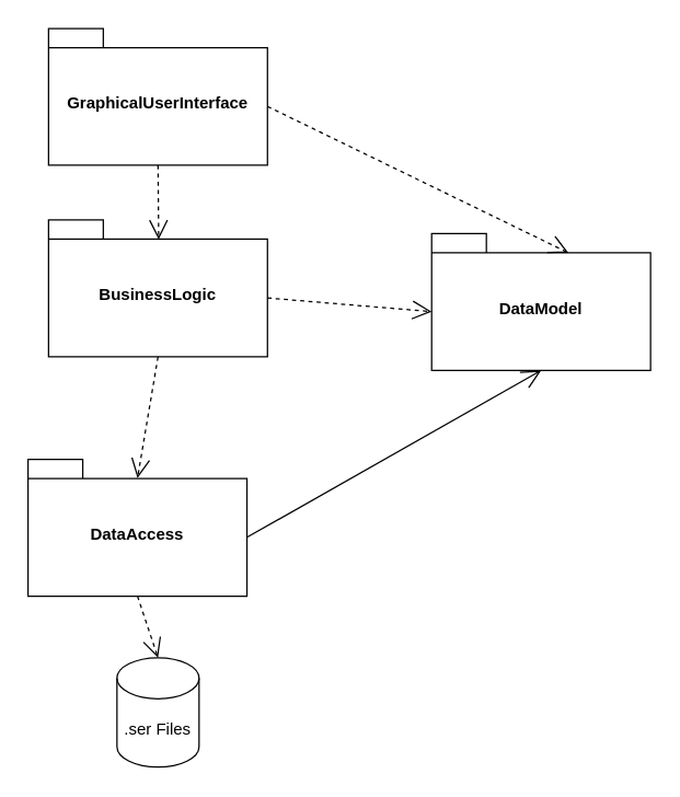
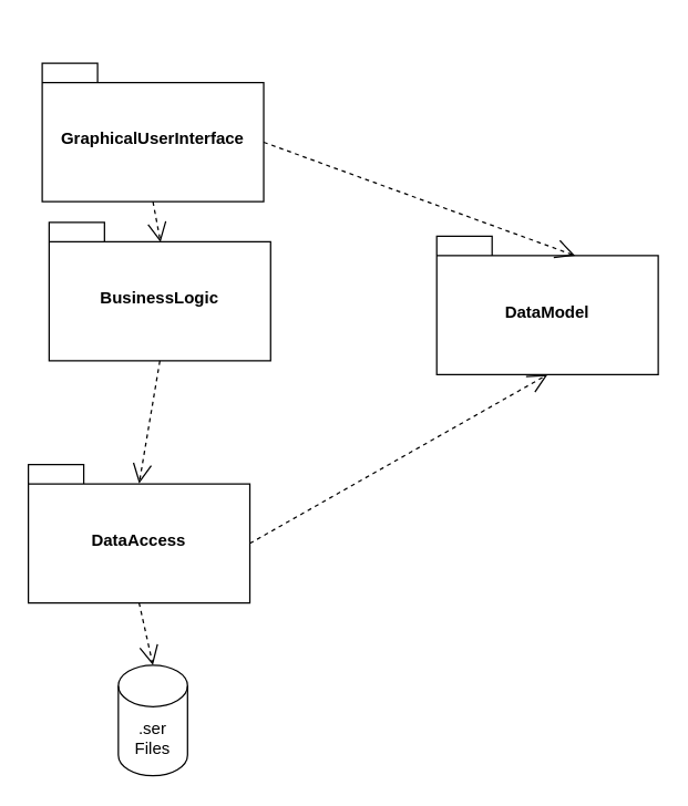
  <mxCell id="0" />
  <mxCell id="1" parent="0" />
  <mxCell id="2" value="BusinessLogic" style="shape=folder;fontStyle=1;spacingTop=10;tabWidth=40;tabHeight=14;tabPosition=left;html=1;whiteSpace=wrap;" vertex="1" parent="1"><mxGeometry x="35" y="160" width="160" height="100" as="geometry" /></mxCell>
  <mxCell id="3" value="DataAccess" style="shape=folder;fontStyle=1;spacingTop=10;tabWidth=40;tabHeight=14;tabPosition=left;html=1;whiteSpace=wrap;" vertex="1" parent="1"><mxGeometry x="20" y="335" width="160" height="100" as="geometry" /></mxCell>
  <mxCell id="4" value="DataModel" style="shape=folder;fontStyle=1;spacingTop=10;tabWidth=40;tabHeight=14;tabPosition=left;html=1;whiteSpace=wrap;" vertex="1" parent="1"><mxGeometry x="315" y="170" width="160" height="100" as="geometry" /></mxCell>
- <mxCell id="5" value="GraphicalUserInterface" style="shape=folder;fontStyle=1;spacingTop=10;tabWidth=40;tabHeight=14;tabPosition=left;html=1;whiteSpace=wrap;" vertex="1" parent="1"><mxGeometry x="35" y="20" width="160" height="100" as="geometry" /></mxCell>
- <mxCell id="6" value=".ser Files" style="shape=cylinder3;whiteSpace=wrap;html=1;boundedLbl=1;backgroundOutline=1;size=15;" vertex="1" parent="1"><mxGeometry x="85" y="480" width="60" height="80" as="geometry" /></mxCell>
+ <mxCell id="5" value="GraphicalUserInterface" style="shape=folder;fontStyle=1;spacingTop=10;tabWidth=40;tabHeight=14;tabPosition=left;html=1;whiteSpace=wrap;" vertex="1" parent="1"><mxGeometry x="30" y="45" width="160" height="100" as="geometry" /></mxCell>
+ <mxCell id="6" value=".ser Files" style="shape=cylinder3;whiteSpace=wrap;html=1;boundedLbl=1;backgroundOutline=1;size=15;" vertex="1" parent="1"><mxGeometry x="85" y="480" width="50" height="80" as="geometry" /></mxCell>
  <mxCell id="7" value="" style="endArrow=open;endSize=12;dashed=1;html=1;rounded=0;exitX=0.5;exitY=1;exitDx=0;exitDy=0;exitPerimeter=0;entryX=0.5;entryY=0;entryDx=0;entryDy=0;entryPerimeter=0;" edge="1" parent="1" source="3" target="6"><mxGeometry width="160" relative="1" as="geometry"><mxPoint x="95" y="460" as="sourcePoint" /><mxPoint x="255" y="460" as="targetPoint" /></mxGeometry></mxCell>
  <mxCell id="8" value="" style="endArrow=open;endSize=12;dashed=1;html=1;rounded=0;exitX=0.5;exitY=1;exitDx=0;exitDy=0;exitPerimeter=0;entryX=0.5;entryY=0.137;entryDx=0;entryDy=0;entryPerimeter=0;" edge="1" parent="1" source="2" target="3"><mxGeometry width="160" relative="1" as="geometry"><mxPoint x="114.8" y="270" as="sourcePoint" /><mxPoint x="114.8" y="310" as="targetPoint" /></mxGeometry></mxCell>
  <mxCell id="9" value="" style="endArrow=open;endSize=12;dashed=1;html=1;rounded=0;exitX=0.5;exitY=1;exitDx=0;exitDy=0;exitPerimeter=0;entryX=0.503;entryY=0.142;entryDx=0;entryDy=0;entryPerimeter=0;" edge="1" parent="1" source="5" target="2"><mxGeometry width="160" relative="1" as="geometry"><mxPoint x="114.8" y="130" as="sourcePoint" /><mxPoint x="114.8" y="170" as="targetPoint" /></mxGeometry></mxCell>
- <mxCell id="10" value="" style="endArrow=open;endSize=12;dashed=0;html=1;rounded=0;exitX=0;exitY=0;exitDx=160;exitDy=57;exitPerimeter=0;entryX=0.5;entryY=1;entryDx=0;entryDy=0;entryPerimeter=0;" edge="1" parent="1" source="3" target="4"><mxGeometry width="160" relative="1" as="geometry"><mxPoint x="355" y="390" as="sourcePoint" /><mxPoint x="355" y="430" as="targetPoint" /></mxGeometry></mxCell>
- <mxCell id="11" value="" style="endArrow=open;endSize=12;dashed=1;html=1;rounded=0;exitX=0;exitY=0;exitDx=160;exitDy=57;exitPerimeter=0;entryX=0;entryY=0;entryDx=0;entryDy=57;entryPerimeter=0;" edge="1" parent="1" source="2" target="4"><mxGeometry width="160" relative="1" as="geometry"><mxPoint x="205" y="407" as="sourcePoint" /><mxPoint x="405" y="280" as="targetPoint" /></mxGeometry></mxCell>
+ <mxCell id="10" value="" style="endArrow=open;endSize=12;dashed=1;html=1;rounded=0;exitX=0;exitY=0;exitDx=160;exitDy=57;exitPerimeter=0;entryX=0.5;entryY=1;entryDx=0;entryDy=0;entryPerimeter=0;" edge="1" parent="1" source="3" target="4"><mxGeometry width="160" relative="1" as="geometry"><mxPoint x="355" y="390" as="sourcePoint" /><mxPoint x="355" y="430" as="targetPoint" /></mxGeometry></mxCell>
  <mxCell id="12" value="" style="endArrow=open;endSize=12;dashed=1;html=1;rounded=0;exitX=0;exitY=0;exitDx=160;exitDy=57;exitPerimeter=0;entryX=0;entryY=0;entryDx=100;entryDy=14;entryPerimeter=0;" edge="1" parent="1" source="5" target="4"><mxGeometry width="160" relative="1" as="geometry"><mxPoint x="215" y="417" as="sourcePoint" /><mxPoint x="415" y="290" as="targetPoint" /></mxGeometry></mxCell>
